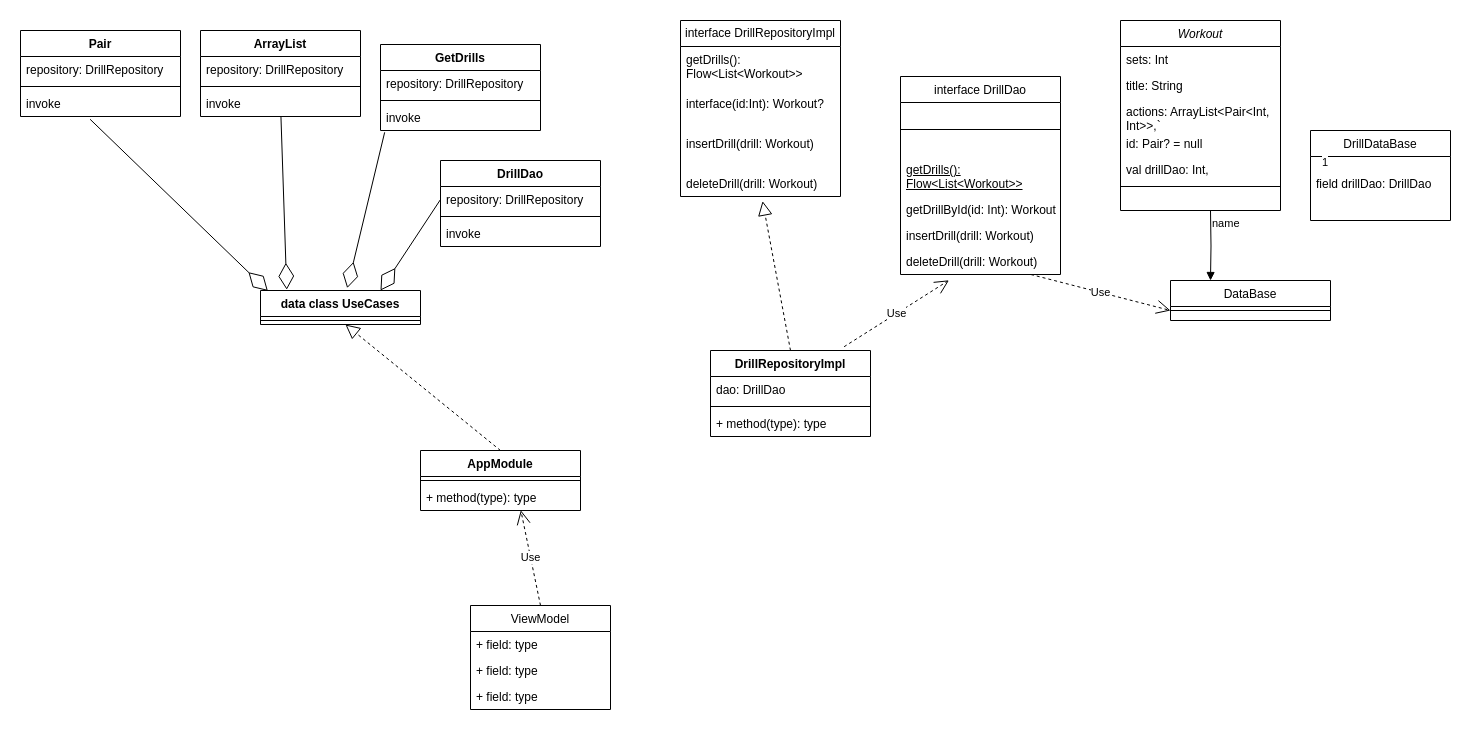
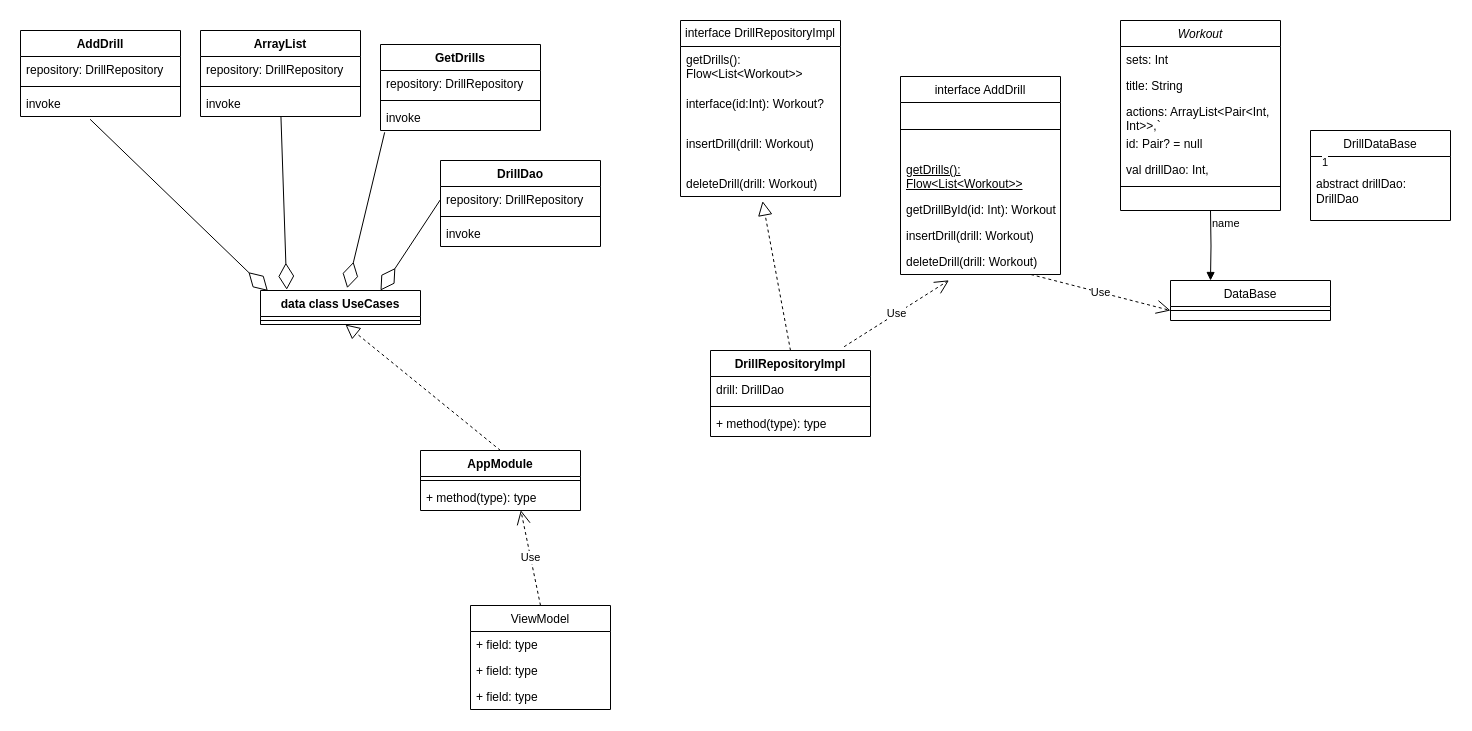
  <mxCell id="0" />
  <mxCell id="1" parent="0" />
  <mxCell id="2" value="Workout" style="swimlane;fontStyle=2;align=center;verticalAlign=top;childLayout=stackLayout;horizontal=1;startSize=26;horizontalStack=0;resizeParent=1;resizeLast=0;collapsible=1;marginBottom=0;rounded=0;shadow=0;strokeWidth=1;" parent="1" vertex="1"><mxGeometry x="1120" width="160" height="190" as="geometry" y="20"><mxRectangle x="230" y="140" width="160" height="26" as="alternateBounds" /></mxGeometry></mxCell>
  <mxCell id="3" value="sets: Int" style="text;align=left;verticalAlign=top;spacingLeft=4;spacingRight=4;overflow=hidden;rotatable=0;points=[[0,0.5],[1,0.5]];portConstraint=eastwest;" parent="2" vertex="1"><mxGeometry y="26" width="160" height="26" as="geometry" /></mxCell>
  <mxCell id="4" value="title: String&#10;" style="text;align=left;verticalAlign=top;spacingLeft=4;spacingRight=4;overflow=hidden;rotatable=0;points=[[0,0.5],[1,0.5]];portConstraint=eastwest;rounded=0;shadow=0;html=0;" parent="2" vertex="1"><mxGeometry y="52" width="160" height="26" as="geometry" /></mxCell>
  <mxCell id="5" value="actions: ArrayList&lt;Pair&lt;Int, Int&gt;&gt;,`" style="text;align=left;verticalAlign=top;spacingLeft=4;spacingRight=4;overflow=hidden;rotatable=0;points=[[0,0.5],[1,0.5]];portConstraint=eastwest;rounded=0;shadow=0;html=0;whiteSpace=wrap;" parent="2" vertex="1"><mxGeometry y="78" width="160" height="32" as="geometry" /></mxCell>
  <mxCell id="6" value="id: Pair? = null" style="text;strokeColor=none;fillColor=none;align=left;verticalAlign=top;spacingLeft=4;spacingRight=4;overflow=hidden;rotatable=0;points=[[0,0.5],[1,0.5]];portConstraint=eastwest;" vertex="1" parent="2"><mxGeometry y="110" width="160" height="26" as="geometry" /></mxCell>
  <mxCell id="7" value="val drillDao: Int," style="text;strokeColor=none;fillColor=none;align=left;verticalAlign=top;spacingLeft=4;spacingRight=4;overflow=hidden;rotatable=0;points=[[0,0.5],[1,0.5]];portConstraint=eastwest;" vertex="1" parent="2"><mxGeometry y="136" width="160" height="26" as="geometry" /></mxCell>
  <mxCell id="8" value="" style="line;html=1;strokeWidth=1;align=left;verticalAlign=middle;spacingTop=-1;spacingLeft=3;spacingRight=3;rotatable=0;labelPosition=right;points=[];portConstraint=eastwest;" parent="2" vertex="1"><mxGeometry y="162" width="160" height="8" as="geometry" /></mxCell>
- <mxCell id="9" value="interface DrillDao" style="swimlane;fontStyle=0;align=center;verticalAlign=top;childLayout=stackLayout;horizontal=1;startSize=26;horizontalStack=0;resizeParent=1;resizeLast=0;collapsible=1;marginBottom=0;rounded=0;shadow=0;strokeWidth=1;" parent="1" vertex="1"><mxGeometry x="900" y="76" width="160" height="198" as="geometry"><mxRectangle x="130" y="380" width="160" height="26" as="alternateBounds" /></mxGeometry></mxCell>
+ <mxCell id="9" value="interface AddDrill" style="swimlane;fontStyle=0;align=center;verticalAlign=top;childLayout=stackLayout;horizontal=1;startSize=26;horizontalStack=0;resizeParent=1;resizeLast=0;collapsible=1;marginBottom=0;rounded=0;shadow=0;strokeWidth=1;" parent="1" vertex="1"><mxGeometry x="900" y="76" width="160" height="198" as="geometry"><mxRectangle x="130" y="380" width="160" height="26" as="alternateBounds" /></mxGeometry></mxCell>
  <mxCell id="10" value="" style="line;html=1;strokeWidth=1;align=left;verticalAlign=middle;spacingTop=-1;spacingLeft=3;spacingRight=3;rotatable=0;labelPosition=right;points=[];portConstraint=eastwest;" parent="9" vertex="1"><mxGeometry y="26" width="160" height="54" as="geometry" /></mxCell>
  <mxCell id="11" value="getDrills(): Flow&lt;List&lt;Workout&gt;&gt;" style="text;align=left;verticalAlign=top;spacingLeft=4;spacingRight=4;overflow=hidden;rotatable=0;points=[[0,0.5],[1,0.5]];portConstraint=eastwest;fontStyle=4;whiteSpace=wrap;" parent="9" vertex="1"><mxGeometry y="80" width="160" height="40" as="geometry" /></mxCell>
  <mxCell id="12" value="getDrillById(id: Int): Workout" style="text;align=left;verticalAlign=top;spacingLeft=4;spacingRight=4;overflow=hidden;rotatable=0;points=[[0,0.5],[1,0.5]];portConstraint=eastwest;whiteSpace=wrap;" parent="9" vertex="1"><mxGeometry y="120" width="160" height="26" as="geometry" /></mxCell>
  <mxCell id="13" value="insertDrill(drill: Workout)" style="text;strokeColor=none;fillColor=none;align=left;verticalAlign=top;spacingLeft=4;spacingRight=4;overflow=hidden;rotatable=0;points=[[0,0.5],[1,0.5]];portConstraint=eastwest;whiteSpace=wrap;" vertex="1" parent="9"><mxGeometry y="146" width="160" height="26" as="geometry" /></mxCell>
  <mxCell id="14" value="deleteDrill(drill: Workout)" style="text;strokeColor=none;fillColor=none;align=left;verticalAlign=top;spacingLeft=4;spacingRight=4;overflow=hidden;rotatable=0;points=[[0,0.5],[1,0.5]];portConstraint=eastwest;whiteSpace=wrap;" vertex="1" parent="9"><mxGeometry y="172" width="160" height="26" as="geometry" /></mxCell>
  <mxCell id="15" value="DataBase" style="swimlane;fontStyle=0;align=center;verticalAlign=top;childLayout=stackLayout;horizontal=1;startSize=26;horizontalStack=0;resizeParent=1;resizeLast=0;collapsible=1;marginBottom=0;rounded=0;shadow=0;strokeWidth=1;" parent="1" vertex="1"><mxGeometry x="1170" y="280" width="160" height="40" as="geometry"><mxRectangle x="550" y="140" width="160" height="26" as="alternateBounds" /></mxGeometry></mxCell>
  <mxCell id="16" value="" style="line;html=1;strokeWidth=1;align=left;verticalAlign=middle;spacingTop=-1;spacingLeft=3;spacingRight=3;rotatable=0;labelPosition=right;points=[];portConstraint=eastwest;" parent="15" vertex="1"><mxGeometry y="26" width="160" height="8" as="geometry" /></mxCell>
  <mxCell id="17" value="DrillDataBase" style="swimlane;fontStyle=0;childLayout=stackLayout;horizontal=1;startSize=26;fillColor=none;horizontalStack=0;resizeParent=1;resizeParentMax=0;resizeLast=0;collapsible=1;marginBottom=0;" vertex="1" parent="1"><mxGeometry x="1310" y="130" width="140" height="90" as="geometry" /></mxCell>
- <mxCell id="18" value="&#10;field drillDao: DrillDao" style="text;strokeColor=none;fillColor=none;align=left;verticalAlign=top;spacingLeft=4;spacingRight=4;overflow=hidden;rotatable=0;points=[[0,0.5],[1,0.5]];portConstraint=eastwest;whiteSpace=wrap;" vertex="1" parent="17"><mxGeometry y="26" width="140" height="64" as="geometry" /></mxCell>
+ <mxCell id="18" value="&#10;abstract drillDao: DrillDao" style="text;strokeColor=none;fillColor=none;align=left;verticalAlign=top;spacingLeft=4;spacingRight=4;overflow=hidden;rotatable=0;points=[[0,0.5],[1,0.5]];portConstraint=eastwest;whiteSpace=wrap;" vertex="1" parent="17"><mxGeometry y="26" width="140" height="64" as="geometry" /></mxCell>
  <mxCell id="19" value="name" style="endArrow=block;endFill=1;html=1;edgeStyle=orthogonalEdgeStyle;align=left;verticalAlign=top;rounded=0;entryX=0.25;entryY=0;entryDx=0;entryDy=0;" edge="1" parent="1" target="15"><mxGeometry x="-1" relative="1" as="geometry"><mxPoint x="1210" y="210" as="sourcePoint" /><mxPoint x="1230" y="280" as="targetPoint" /></mxGeometry></mxCell>
  <mxCell id="20" value="1" style="edgeLabel;resizable=0;html=1;align=left;verticalAlign=bottom;" connectable="0" vertex="1" parent="19"><mxGeometry x="-1" relative="1" as="geometry"><mxPoint x="110" y="-40" as="offset" /></mxGeometry></mxCell>
  <mxCell id="21" value="interface DrillRepositoryImpl" style="swimlane;fontStyle=0;childLayout=stackLayout;horizontal=1;startSize=26;fillColor=none;horizontalStack=0;resizeParent=1;resizeParentMax=0;resizeLast=0;collapsible=1;marginBottom=0;whiteSpace=wrap;" vertex="1" parent="1"><mxGeometry x="680" width="160" height="176" as="geometry" y="20" /></mxCell>
  <mxCell id="22" value="getDrills(): Flow&lt;List&lt;Workout&gt;&gt;" style="text;strokeColor=none;fillColor=none;align=left;verticalAlign=top;spacingLeft=4;spacingRight=4;overflow=hidden;rotatable=0;points=[[0,0.5],[1,0.5]];portConstraint=eastwest;whiteSpace=wrap;" vertex="1" parent="21"><mxGeometry y="26" width="160" height="44" as="geometry" /></mxCell>
  <mxCell id="23" value="interface(id:Int): Workout?" style="text;strokeColor=none;fillColor=none;align=left;verticalAlign=top;spacingLeft=4;spacingRight=4;overflow=hidden;rotatable=0;points=[[0,0.5],[1,0.5]];portConstraint=eastwest;whiteSpace=wrap;" vertex="1" parent="21"><mxGeometry y="70" width="160" height="40" as="geometry" /></mxCell>
  <mxCell id="24" value="insertDrill(drill: Workout)" style="text;strokeColor=none;fillColor=none;align=left;verticalAlign=top;spacingLeft=4;spacingRight=4;overflow=hidden;rotatable=0;points=[[0,0.5],[1,0.5]];portConstraint=eastwest;whiteSpace=wrap;" vertex="1" parent="21"><mxGeometry y="110" width="160" height="40" as="geometry" /></mxCell>
  <mxCell id="25" value=" deleteDrill(drill: Workout)" style="text;strokeColor=none;fillColor=none;align=left;verticalAlign=top;spacingLeft=4;spacingRight=4;overflow=hidden;rotatable=0;points=[[0,0.5],[1,0.5]];portConstraint=eastwest;whiteSpace=wrap;" vertex="1" parent="21"><mxGeometry y="150" width="160" height="26" as="geometry" /></mxCell>
  <mxCell id="26" value="DrillRepositoryImpl" style="swimlane;fontStyle=1;align=center;verticalAlign=top;childLayout=stackLayout;horizontal=1;startSize=26;horizontalStack=0;resizeParent=1;resizeParentMax=0;resizeLast=0;collapsible=1;marginBottom=0;" vertex="1" parent="1"><mxGeometry x="710" y="350" width="160" height="86" as="geometry" /></mxCell>
- <mxCell id="27" value=" dao: DrillDao" style="text;strokeColor=none;fillColor=none;align=left;verticalAlign=top;spacingLeft=4;spacingRight=4;overflow=hidden;rotatable=0;points=[[0,0.5],[1,0.5]];portConstraint=eastwest;" vertex="1" parent="26"><mxGeometry y="26" width="160" height="26" as="geometry" /></mxCell>
+ <mxCell id="27" value=" drill: DrillDao" style="text;strokeColor=none;fillColor=none;align=left;verticalAlign=top;spacingLeft=4;spacingRight=4;overflow=hidden;rotatable=0;points=[[0,0.5],[1,0.5]];portConstraint=eastwest;" vertex="1" parent="26"><mxGeometry y="26" width="160" height="26" as="geometry" /></mxCell>
  <mxCell id="28" value="" style="line;strokeWidth=1;fillColor=none;align=left;verticalAlign=middle;spacingTop=-1;spacingLeft=3;spacingRight=3;rotatable=0;labelPosition=right;points=[];portConstraint=eastwest;strokeColor=inherit;" vertex="1" parent="26"><mxGeometry y="52" width="160" height="8" as="geometry" /></mxCell>
  <mxCell id="29" value="+ method(type): type" style="text;strokeColor=none;fillColor=none;align=left;verticalAlign=top;spacingLeft=4;spacingRight=4;overflow=hidden;rotatable=0;points=[[0,0.5],[1,0.5]];portConstraint=eastwest;" vertex="1" parent="26"><mxGeometry y="60" width="160" height="26" as="geometry" /></mxCell>
  <mxCell id="30" value="" style="endArrow=block;dashed=1;endFill=0;endSize=12;html=1;rounded=0;exitX=0.5;exitY=0;exitDx=0;exitDy=0;entryX=0.513;entryY=1.177;entryDx=0;entryDy=0;entryPerimeter=0;" edge="1" parent="1" source="26" target="25"><mxGeometry width="160" relative="1" as="geometry"><mxPoint x="1340" y="290" as="sourcePoint" /><mxPoint x="1372.609" y="230" as="targetPoint" /></mxGeometry></mxCell>
  <mxCell id="31" value="Use" style="endArrow=open;endSize=12;dashed=1;html=1;rounded=0;exitX=0.835;exitY=-0.044;exitDx=0;exitDy=0;exitPerimeter=0;entryX=0.303;entryY=1.223;entryDx=0;entryDy=0;entryPerimeter=0;" edge="1" parent="1" source="26" target="14"><mxGeometry width="160" relative="1" as="geometry"><mxPoint x="920" y="360" as="sourcePoint" /><mxPoint x="1080" y="360" as="targetPoint" /></mxGeometry></mxCell>
  <mxCell id="32" value="Use" style="endArrow=open;endSize=12;dashed=1;html=1;rounded=0;entryX=0;entryY=0.5;entryDx=0;entryDy=0;entryPerimeter=0;" edge="1" parent="1" source="14" target="16"><mxGeometry width="160" relative="1" as="geometry"><mxPoint x="970" y="330" as="sourcePoint" /><mxPoint x="1130" y="330" as="targetPoint" /></mxGeometry></mxCell>
  <mxCell id="33" value="GetDrills" style="swimlane;fontStyle=1;align=center;verticalAlign=top;childLayout=stackLayout;horizontal=1;startSize=26;horizontalStack=0;resizeParent=1;resizeParentMax=0;resizeLast=0;collapsible=1;marginBottom=0;" vertex="1" parent="1"><mxGeometry x="380" y="44" width="160" height="86" as="geometry" /></mxCell>
  <mxCell id="34" value="repository: DrillRepository" style="text;strokeColor=none;fillColor=none;align=left;verticalAlign=top;spacingLeft=4;spacingRight=4;overflow=hidden;rotatable=0;points=[[0,0.5],[1,0.5]];portConstraint=eastwest;" vertex="1" parent="33"><mxGeometry y="26" width="160" height="26" as="geometry" /></mxCell>
  <mxCell id="35" value="" style="line;strokeWidth=1;fillColor=none;align=left;verticalAlign=middle;spacingTop=-1;spacingLeft=3;spacingRight=3;rotatable=0;labelPosition=right;points=[];portConstraint=eastwest;strokeColor=inherit;" vertex="1" parent="33"><mxGeometry y="52" width="160" height="8" as="geometry" /></mxCell>
  <mxCell id="36" value="invoke" style="text;strokeColor=none;fillColor=none;align=left;verticalAlign=top;spacingLeft=4;spacingRight=4;overflow=hidden;rotatable=0;points=[[0,0.5],[1,0.5]];portConstraint=eastwest;" vertex="1" parent="33"><mxGeometry y="60" width="160" height="26" as="geometry" /></mxCell>
  <mxCell id="37" value="ArrayList" style="swimlane;fontStyle=1;align=center;verticalAlign=top;childLayout=stackLayout;horizontal=1;startSize=26;horizontalStack=0;resizeParent=1;resizeParentMax=0;resizeLast=0;collapsible=1;marginBottom=0;" vertex="1" parent="1"><mxGeometry x="200" y="30" width="160" height="86" as="geometry" /></mxCell>
  <mxCell id="38" value="repository: DrillRepository" style="text;strokeColor=none;fillColor=none;align=left;verticalAlign=top;spacingLeft=4;spacingRight=4;overflow=hidden;rotatable=0;points=[[0,0.5],[1,0.5]];portConstraint=eastwest;" vertex="1" parent="37"><mxGeometry y="26" width="160" height="26" as="geometry" /></mxCell>
  <mxCell id="39" value="" style="line;strokeWidth=1;fillColor=none;align=left;verticalAlign=middle;spacingTop=-1;spacingLeft=3;spacingRight=3;rotatable=0;labelPosition=right;points=[];portConstraint=eastwest;strokeColor=inherit;" vertex="1" parent="37"><mxGeometry y="52" width="160" height="8" as="geometry" /></mxCell>
  <mxCell id="40" value="invoke" style="text;strokeColor=none;fillColor=none;align=left;verticalAlign=top;spacingLeft=4;spacingRight=4;overflow=hidden;rotatable=0;points=[[0,0.5],[1,0.5]];portConstraint=eastwest;" vertex="1" parent="37"><mxGeometry y="60" width="160" height="26" as="geometry" /></mxCell>
- <mxCell id="41" value="Pair" style="swimlane;fontStyle=1;align=center;verticalAlign=top;childLayout=stackLayout;horizontal=1;startSize=26;horizontalStack=0;resizeParent=1;resizeParentMax=0;resizeLast=0;collapsible=1;marginBottom=0;" vertex="1" parent="1"><mxGeometry x="20" y="30" width="160" height="86" as="geometry" /></mxCell>
+ <mxCell id="41" value="AddDrill" style="swimlane;fontStyle=1;align=center;verticalAlign=top;childLayout=stackLayout;horizontal=1;startSize=26;horizontalStack=0;resizeParent=1;resizeParentMax=0;resizeLast=0;collapsible=1;marginBottom=0;" vertex="1" parent="1"><mxGeometry x="20" y="30" width="160" height="86" as="geometry" /></mxCell>
  <mxCell id="42" value="repository: DrillRepository" style="text;strokeColor=none;fillColor=none;align=left;verticalAlign=top;spacingLeft=4;spacingRight=4;overflow=hidden;rotatable=0;points=[[0,0.5],[1,0.5]];portConstraint=eastwest;" vertex="1" parent="41"><mxGeometry y="26" width="160" height="26" as="geometry" /></mxCell>
  <mxCell id="43" value="" style="line;strokeWidth=1;fillColor=none;align=left;verticalAlign=middle;spacingTop=-1;spacingLeft=3;spacingRight=3;rotatable=0;labelPosition=right;points=[];portConstraint=eastwest;strokeColor=inherit;" vertex="1" parent="41"><mxGeometry y="52" width="160" height="8" as="geometry" /></mxCell>
  <mxCell id="44" value="invoke" style="text;strokeColor=none;fillColor=none;align=left;verticalAlign=top;spacingLeft=4;spacingRight=4;overflow=hidden;rotatable=0;points=[[0,0.5],[1,0.5]];portConstraint=eastwest;" vertex="1" parent="41"><mxGeometry y="60" width="160" height="26" as="geometry" /></mxCell>
  <mxCell id="45" value="DrillDao" style="swimlane;fontStyle=1;align=center;verticalAlign=top;childLayout=stackLayout;horizontal=1;startSize=26;horizontalStack=0;resizeParent=1;resizeParentMax=0;resizeLast=0;collapsible=1;marginBottom=0;" vertex="1" parent="1"><mxGeometry x="440" y="160" width="160" height="86" as="geometry" /></mxCell>
  <mxCell id="46" value="repository: DrillRepository" style="text;strokeColor=none;fillColor=none;align=left;verticalAlign=top;spacingLeft=4;spacingRight=4;overflow=hidden;rotatable=0;points=[[0,0.5],[1,0.5]];portConstraint=eastwest;" vertex="1" parent="45"><mxGeometry y="26" width="160" height="26" as="geometry" /></mxCell>
  <mxCell id="47" value="" style="line;strokeWidth=1;fillColor=none;align=left;verticalAlign=middle;spacingTop=-1;spacingLeft=3;spacingRight=3;rotatable=0;labelPosition=right;points=[];portConstraint=eastwest;strokeColor=inherit;" vertex="1" parent="45"><mxGeometry y="52" width="160" height="8" as="geometry" /></mxCell>
  <mxCell id="48" value="invoke" style="text;strokeColor=none;fillColor=none;align=left;verticalAlign=top;spacingLeft=4;spacingRight=4;overflow=hidden;rotatable=0;points=[[0,0.5],[1,0.5]];portConstraint=eastwest;" vertex="1" parent="45"><mxGeometry y="60" width="160" height="26" as="geometry" /></mxCell>
  <mxCell id="49" value="data class UseCases&#10;" style="swimlane;fontStyle=1;align=center;verticalAlign=top;childLayout=stackLayout;horizontal=1;startSize=26;horizontalStack=0;resizeParent=1;resizeParentMax=0;resizeLast=0;collapsible=1;marginBottom=0;" vertex="1" parent="1"><mxGeometry x="260" y="290" width="160" height="34" as="geometry" /></mxCell>
  <mxCell id="50" value="" style="line;strokeWidth=1;fillColor=none;align=left;verticalAlign=middle;spacingTop=-1;spacingLeft=3;spacingRight=3;rotatable=0;labelPosition=right;points=[];portConstraint=eastwest;strokeColor=inherit;" vertex="1" parent="49"><mxGeometry y="26" width="160" height="8" as="geometry" /></mxCell>
  <mxCell id="51" value="" style="endArrow=diamondThin;endFill=0;endSize=24;html=1;rounded=0;entryX=0.75;entryY=0;entryDx=0;entryDy=0;exitX=0;exitY=0.5;exitDx=0;exitDy=0;" edge="1" parent="1" source="46" target="49"><mxGeometry width="160" relative="1" as="geometry"><mxPoint x="300" y="330" as="sourcePoint" /><mxPoint x="460" y="330" as="targetPoint" /></mxGeometry></mxCell>
  <mxCell id="52" value="" style="endArrow=diamondThin;endFill=0;endSize=24;html=1;rounded=0;entryX=0.542;entryY=-0.07;entryDx=0;entryDy=0;entryPerimeter=0;exitX=0.026;exitY=1.07;exitDx=0;exitDy=0;exitPerimeter=0;" edge="1" parent="1" source="36" target="49"><mxGeometry width="160" relative="1" as="geometry"><mxPoint x="170" y="210" as="sourcePoint" /><mxPoint x="330" y="210" as="targetPoint" /></mxGeometry></mxCell>
  <mxCell id="53" value="" style="endArrow=diamondThin;endFill=0;endSize=24;html=1;rounded=0;entryX=0.164;entryY=-0.023;entryDx=0;entryDy=0;entryPerimeter=0;" edge="1" parent="1" source="40" target="49"><mxGeometry width="160" relative="1" as="geometry"><mxPoint x="80" y="200" as="sourcePoint" /><mxPoint x="240" y="200" as="targetPoint" /></mxGeometry></mxCell>
  <mxCell id="54" value="" style="endArrow=diamondThin;endFill=0;endSize=24;html=1;rounded=0;entryX=0.046;entryY=0.012;entryDx=0;entryDy=0;entryPerimeter=0;exitX=0.435;exitY=1.107;exitDx=0;exitDy=0;exitPerimeter=0;" edge="1" parent="1" source="44" target="49"><mxGeometry width="160" relative="1" as="geometry"><mxPoint x="60" y="170" as="sourcePoint" /><mxPoint x="220" y="170" as="targetPoint" /></mxGeometry></mxCell>
  <mxCell id="55" value="AppModule" style="swimlane;fontStyle=1;align=center;verticalAlign=top;childLayout=stackLayout;horizontal=1;startSize=26;horizontalStack=0;resizeParent=1;resizeParentMax=0;resizeLast=0;collapsible=1;marginBottom=0;" vertex="1" parent="1"><mxGeometry x="420" y="450" width="160" height="60" as="geometry" /></mxCell>
  <mxCell id="56" value="" style="line;strokeWidth=1;fillColor=none;align=left;verticalAlign=middle;spacingTop=-1;spacingLeft=3;spacingRight=3;rotatable=0;labelPosition=right;points=[];portConstraint=eastwest;strokeColor=inherit;" vertex="1" parent="55"><mxGeometry y="26" width="160" height="8" as="geometry" /></mxCell>
  <mxCell id="57" value="+ method(type): type" style="text;strokeColor=none;fillColor=none;align=left;verticalAlign=top;spacingLeft=4;spacingRight=4;overflow=hidden;rotatable=0;points=[[0,0.5],[1,0.5]];portConstraint=eastwest;" vertex="1" parent="55"><mxGeometry y="34" width="160" height="26" as="geometry" /></mxCell>
  <mxCell id="58" value="" style="endArrow=block;dashed=1;endFill=0;endSize=12;html=1;rounded=0;exitX=0.5;exitY=0;exitDx=0;exitDy=0;" edge="1" parent="1" source="55" target="50"><mxGeometry width="160" relative="1" as="geometry"><mxPoint x="270" y="380" as="sourcePoint" /><mxPoint x="430" y="380" as="targetPoint" /></mxGeometry></mxCell>
  <mxCell id="59" value="ViewModel" style="swimlane;fontStyle=0;childLayout=stackLayout;horizontal=1;startSize=26;fillColor=none;horizontalStack=0;resizeParent=1;resizeParentMax=0;resizeLast=0;collapsible=1;marginBottom=0;" vertex="1" parent="1"><mxGeometry x="470" y="605" width="140" height="104" as="geometry" /></mxCell>
  <mxCell id="60" value="+ field: type" style="text;strokeColor=none;fillColor=none;align=left;verticalAlign=top;spacingLeft=4;spacingRight=4;overflow=hidden;rotatable=0;points=[[0,0.5],[1,0.5]];portConstraint=eastwest;" vertex="1" parent="59"><mxGeometry y="26" width="140" height="26" as="geometry" /></mxCell>
  <mxCell id="61" value="+ field: type" style="text;strokeColor=none;fillColor=none;align=left;verticalAlign=top;spacingLeft=4;spacingRight=4;overflow=hidden;rotatable=0;points=[[0,0.5],[1,0.5]];portConstraint=eastwest;" vertex="1" parent="59"><mxGeometry y="52" width="140" height="26" as="geometry" /></mxCell>
  <mxCell id="62" value="+ field: type" style="text;strokeColor=none;fillColor=none;align=left;verticalAlign=top;spacingLeft=4;spacingRight=4;overflow=hidden;rotatable=0;points=[[0,0.5],[1,0.5]];portConstraint=eastwest;" vertex="1" parent="59"><mxGeometry y="78" width="140" height="26" as="geometry" /></mxCell>
  <mxCell id="63" value="Use" style="endArrow=open;endSize=12;dashed=1;html=1;rounded=0;entryX=0.627;entryY=0.99;entryDx=0;entryDy=0;entryPerimeter=0;exitX=0.5;exitY=0;exitDx=0;exitDy=0;" edge="1" parent="1" source="59" target="57"><mxGeometry width="160" relative="1" as="geometry"><mxPoint x="370" y="570" as="sourcePoint" /><mxPoint x="530" y="570" as="targetPoint" /></mxGeometry></mxCell>
